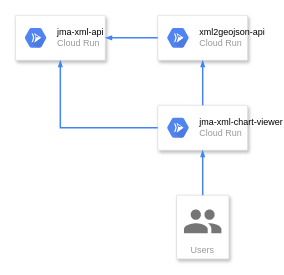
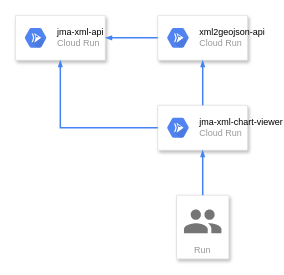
  <mxCell id="0" />
  <mxCell id="1" parent="0" />
  <mxCell id="2" value="" style="strokeColor=#dddddd;shadow=1;strokeWidth=1;rounded=1;absoluteArcSize=1;arcSize=2;" parent="1" vertex="1"><mxGeometry x="210" y="140" width="120" height="60" as="geometry" /></mxCell>
  <mxCell id="3" value="&lt;font color=&quot;#000000&quot;&gt;jma-xml-chart-viewer&lt;br&gt;&lt;/font&gt;Cloud Run" style="dashed=0;connectable=0;html=1;fillColor=#5184F3;strokeColor=none;shape=mxgraph.gcp2.hexIcon;prIcon=cloud_run;part=1;labelPosition=right;verticalLabelPosition=middle;align=left;verticalAlign=middle;spacingLeft=5;fontColor=#999999;fontSize=12;" parent="2" vertex="1"><mxGeometry y="0.5" width="44" height="39" relative="1" as="geometry"><mxPoint x="5" y="-19.5" as="offset" /></mxGeometry></mxCell>
- <mxCell id="4" value="Users" style="strokeColor=#dddddd;shadow=1;strokeWidth=1;rounded=1;absoluteArcSize=1;arcSize=2;labelPosition=center;verticalLabelPosition=middle;align=center;verticalAlign=bottom;spacingLeft=0;fontColor=#999999;fontSize=12;whiteSpace=wrap;spacingBottom=2;" parent="1" vertex="1"><mxGeometry x="235" y="260" width="70" height="85" as="geometry" /></mxCell>
+ <mxCell id="4" value="Run" style="strokeColor=#dddddd;shadow=1;strokeWidth=1;rounded=1;absoluteArcSize=1;arcSize=2;labelPosition=center;verticalLabelPosition=middle;align=center;verticalAlign=bottom;spacingLeft=0;fontColor=#999999;fontSize=12;whiteSpace=wrap;spacingBottom=2;" parent="1" vertex="1"><mxGeometry x="235" y="260" width="70" height="85" as="geometry" /></mxCell>
  <mxCell id="5" value="" style="dashed=0;connectable=0;html=1;fillColor=#757575;strokeColor=none;shape=mxgraph.gcp2.users;part=1;" parent="4" vertex="1"><mxGeometry x="0.5" width="50" height="31.5" relative="1" as="geometry"><mxPoint x="-25" y="19.25" as="offset" /></mxGeometry></mxCell>
  <mxCell id="6" value="" style="edgeStyle=orthogonalEdgeStyle;fontSize=12;html=1;endArrow=blockThin;endFill=1;rounded=0;strokeWidth=2;endSize=4;startSize=4;dashed=0;strokeColor=#4284F3;" parent="1" source="4" target="2" edge="1"><mxGeometry width="100" relative="1" as="geometry"><mxPoint x="384" y="415" as="sourcePoint" /><mxPoint x="495" y="242.5" as="targetPoint" /></mxGeometry></mxCell>
  <mxCell id="7" value="" style="strokeColor=#dddddd;shadow=1;strokeWidth=1;rounded=1;absoluteArcSize=1;arcSize=2;" parent="1" vertex="1"><mxGeometry x="210" y="20" width="120" height="60" as="geometry" /></mxCell>
  <mxCell id="8" value="&lt;font color=&quot;#000000&quot;&gt;xml2geojson-api&lt;br&gt;&lt;/font&gt;Cloud Run" style="dashed=0;connectable=0;html=1;fillColor=#5184F3;strokeColor=none;shape=mxgraph.gcp2.hexIcon;prIcon=cloud_run;part=1;labelPosition=right;verticalLabelPosition=middle;align=left;verticalAlign=middle;spacingLeft=5;fontColor=#999999;fontSize=12;" parent="7" vertex="1"><mxGeometry y="0.5" width="44" height="39" relative="1" as="geometry"><mxPoint x="5" y="-19.5" as="offset" /></mxGeometry></mxCell>
  <mxCell id="9" value="" style="edgeStyle=orthogonalEdgeStyle;fontSize=12;html=1;endArrow=blockThin;endFill=1;rounded=0;strokeWidth=2;endSize=4;startSize=4;dashed=0;strokeColor=#4284F3;" parent="1" source="2" target="7" edge="1"><mxGeometry width="100" relative="1" as="geometry"><mxPoint x="90" y="157.5" as="sourcePoint" /><mxPoint x="90" y="100" as="targetPoint" /></mxGeometry></mxCell>
  <mxCell id="10" value="" style="strokeColor=#dddddd;shadow=1;strokeWidth=1;rounded=1;absoluteArcSize=1;arcSize=2;" vertex="1" parent="1"><mxGeometry x="20" y="20" width="120" height="60" as="geometry" /></mxCell>
  <mxCell id="11" value="&lt;font color=&quot;#000000&quot;&gt;jma-xml-api&lt;br&gt;&lt;/font&gt;Cloud Run" style="dashed=0;connectable=0;html=1;fillColor=#5184F3;strokeColor=none;shape=mxgraph.gcp2.hexIcon;prIcon=cloud_run;part=1;labelPosition=right;verticalLabelPosition=middle;align=left;verticalAlign=middle;spacingLeft=5;fontColor=#999999;fontSize=12;" vertex="1" parent="10"><mxGeometry y="0.5" width="44" height="39" relative="1" as="geometry"><mxPoint x="5" y="-19.5" as="offset" /></mxGeometry></mxCell>
  <mxCell id="12" value="" style="edgeStyle=orthogonalEdgeStyle;fontSize=12;html=1;endArrow=blockThin;endFill=1;rounded=0;strokeWidth=2;endSize=4;startSize=4;dashed=0;strokeColor=#4284F3;" edge="1" parent="1" source="7" target="10"><mxGeometry width="100" relative="1" as="geometry"><mxPoint x="280" y="270" as="sourcePoint" /><mxPoint x="280" y="210" as="targetPoint" /></mxGeometry></mxCell>
  <mxCell id="13" value="" style="edgeStyle=orthogonalEdgeStyle;fontSize=12;html=1;endArrow=blockThin;endFill=1;rounded=0;strokeWidth=2;endSize=4;startSize=4;dashed=0;strokeColor=#4284F3;" edge="1" parent="1" source="2" target="10"><mxGeometry width="100" relative="1" as="geometry"><mxPoint x="245" y="312.5" as="sourcePoint" /><mxPoint x="90" y="90" as="targetPoint" /></mxGeometry></mxCell>
